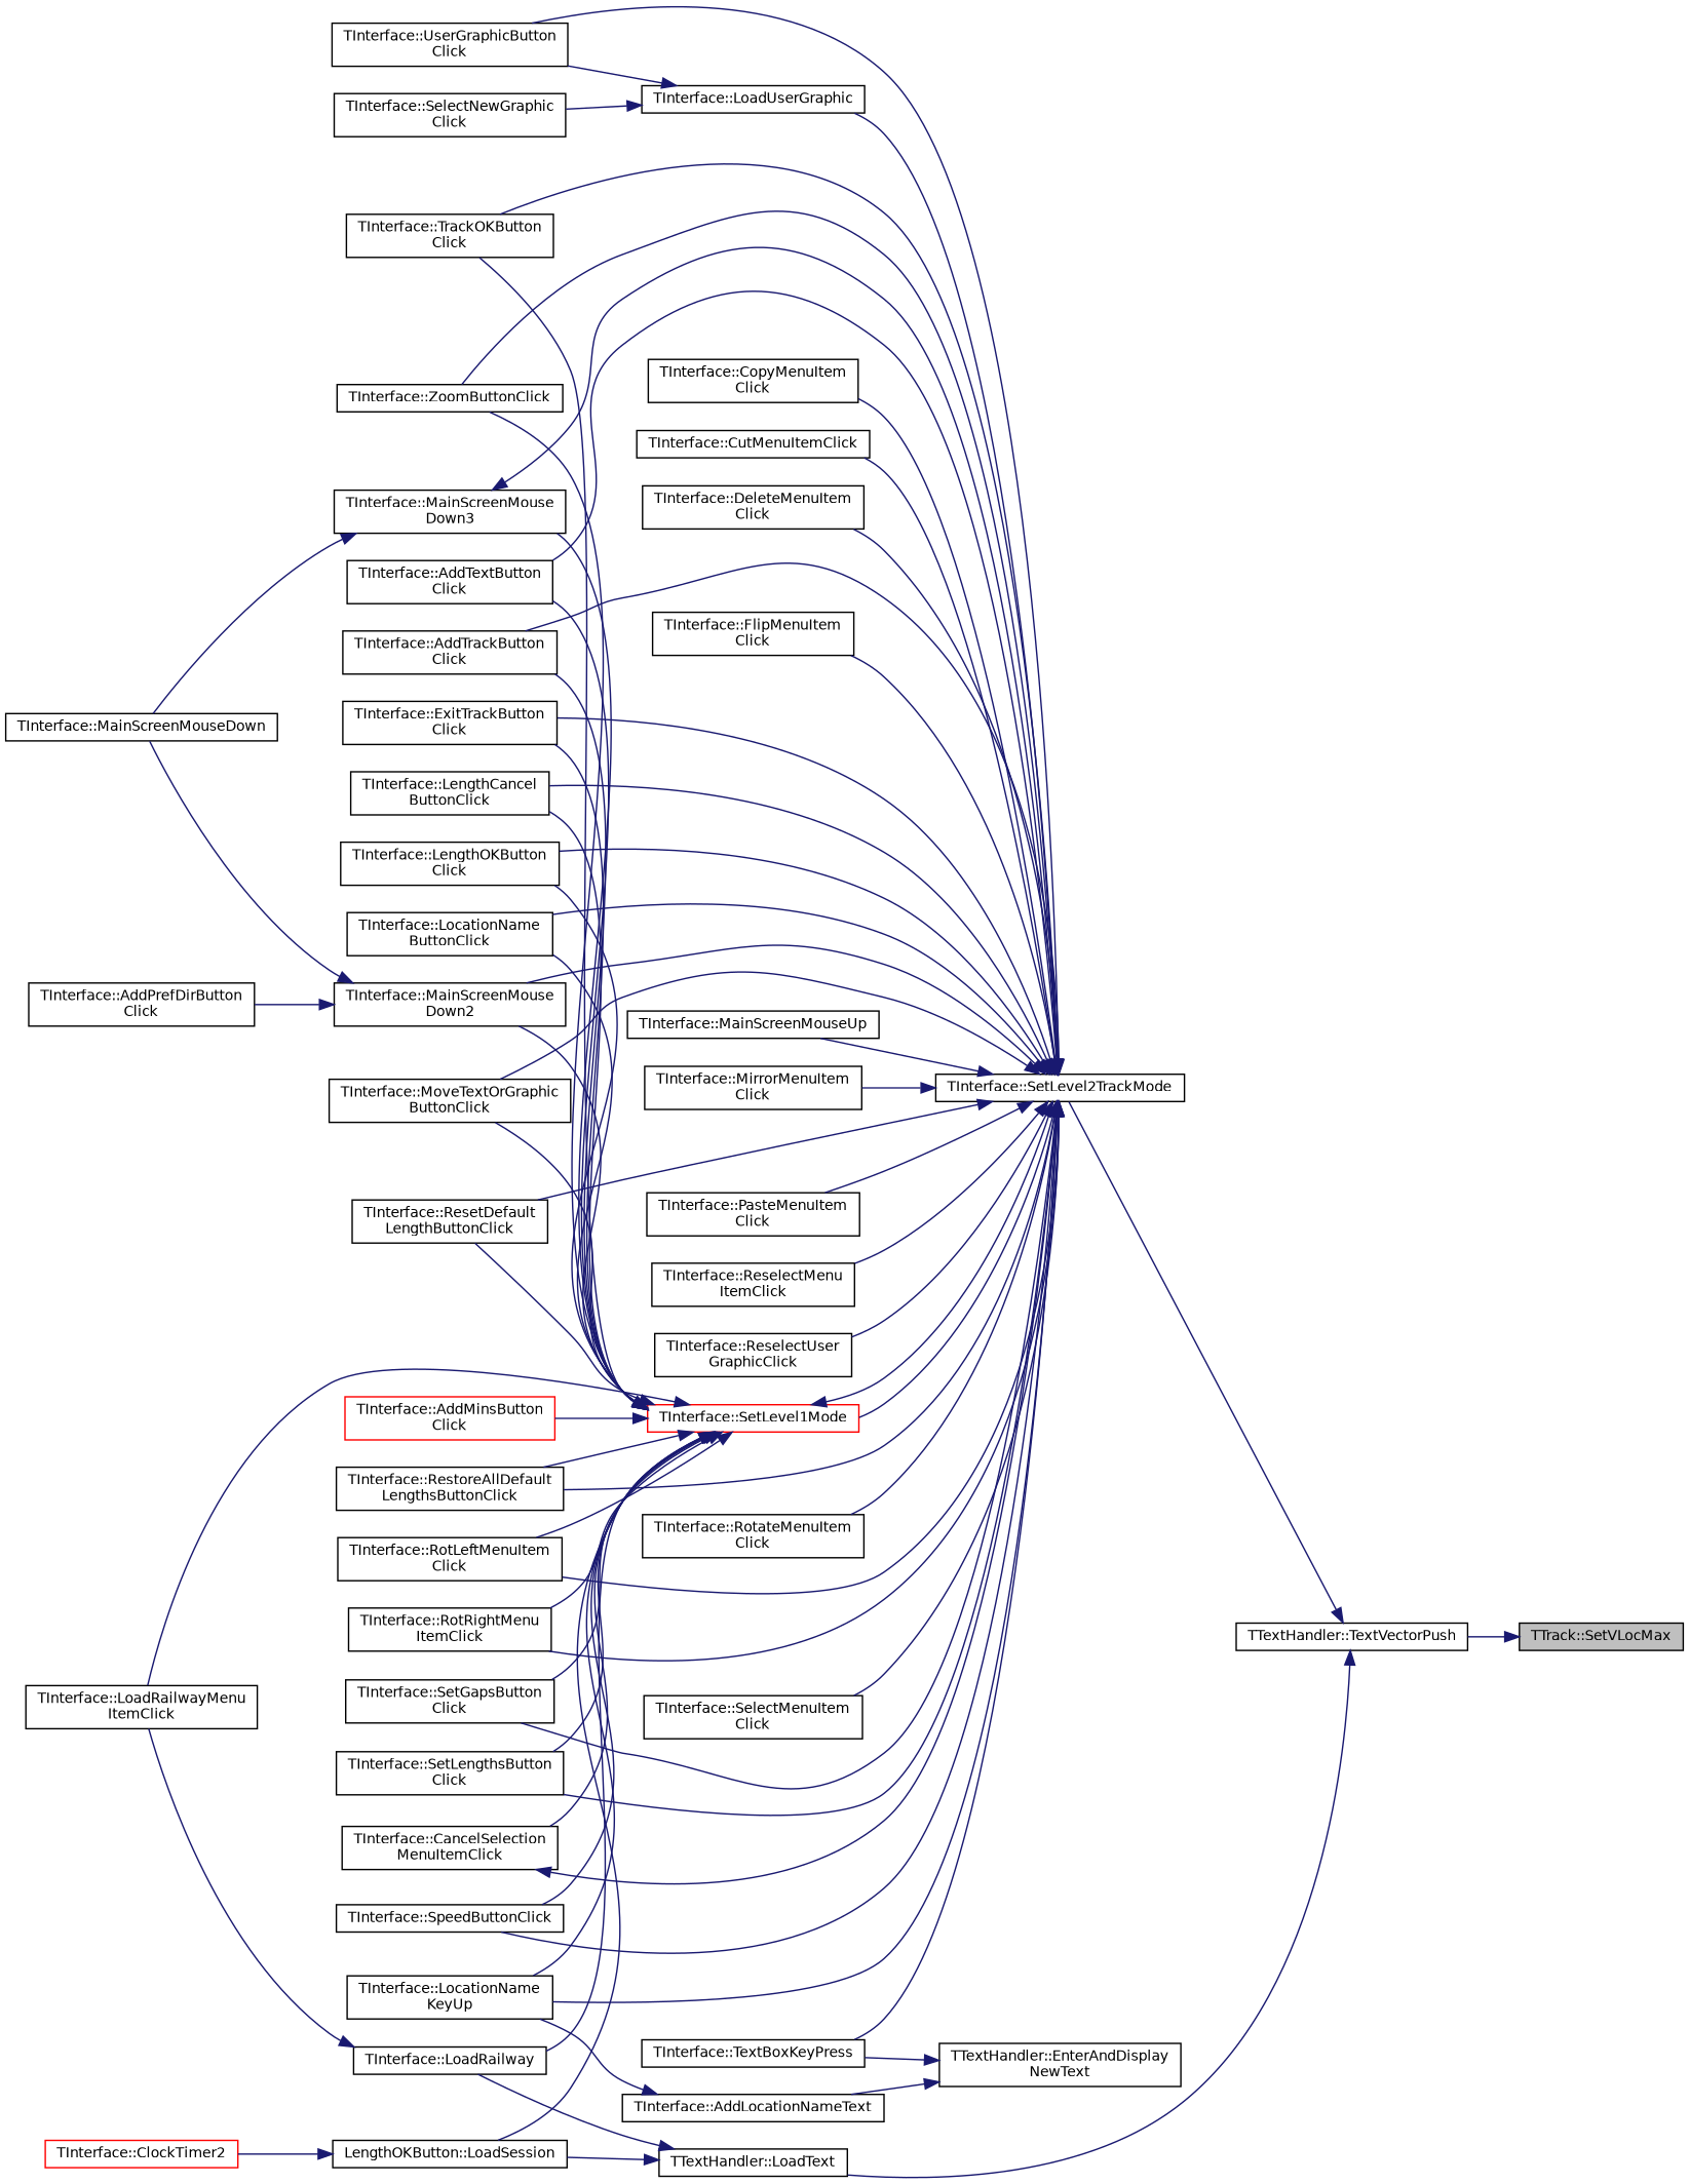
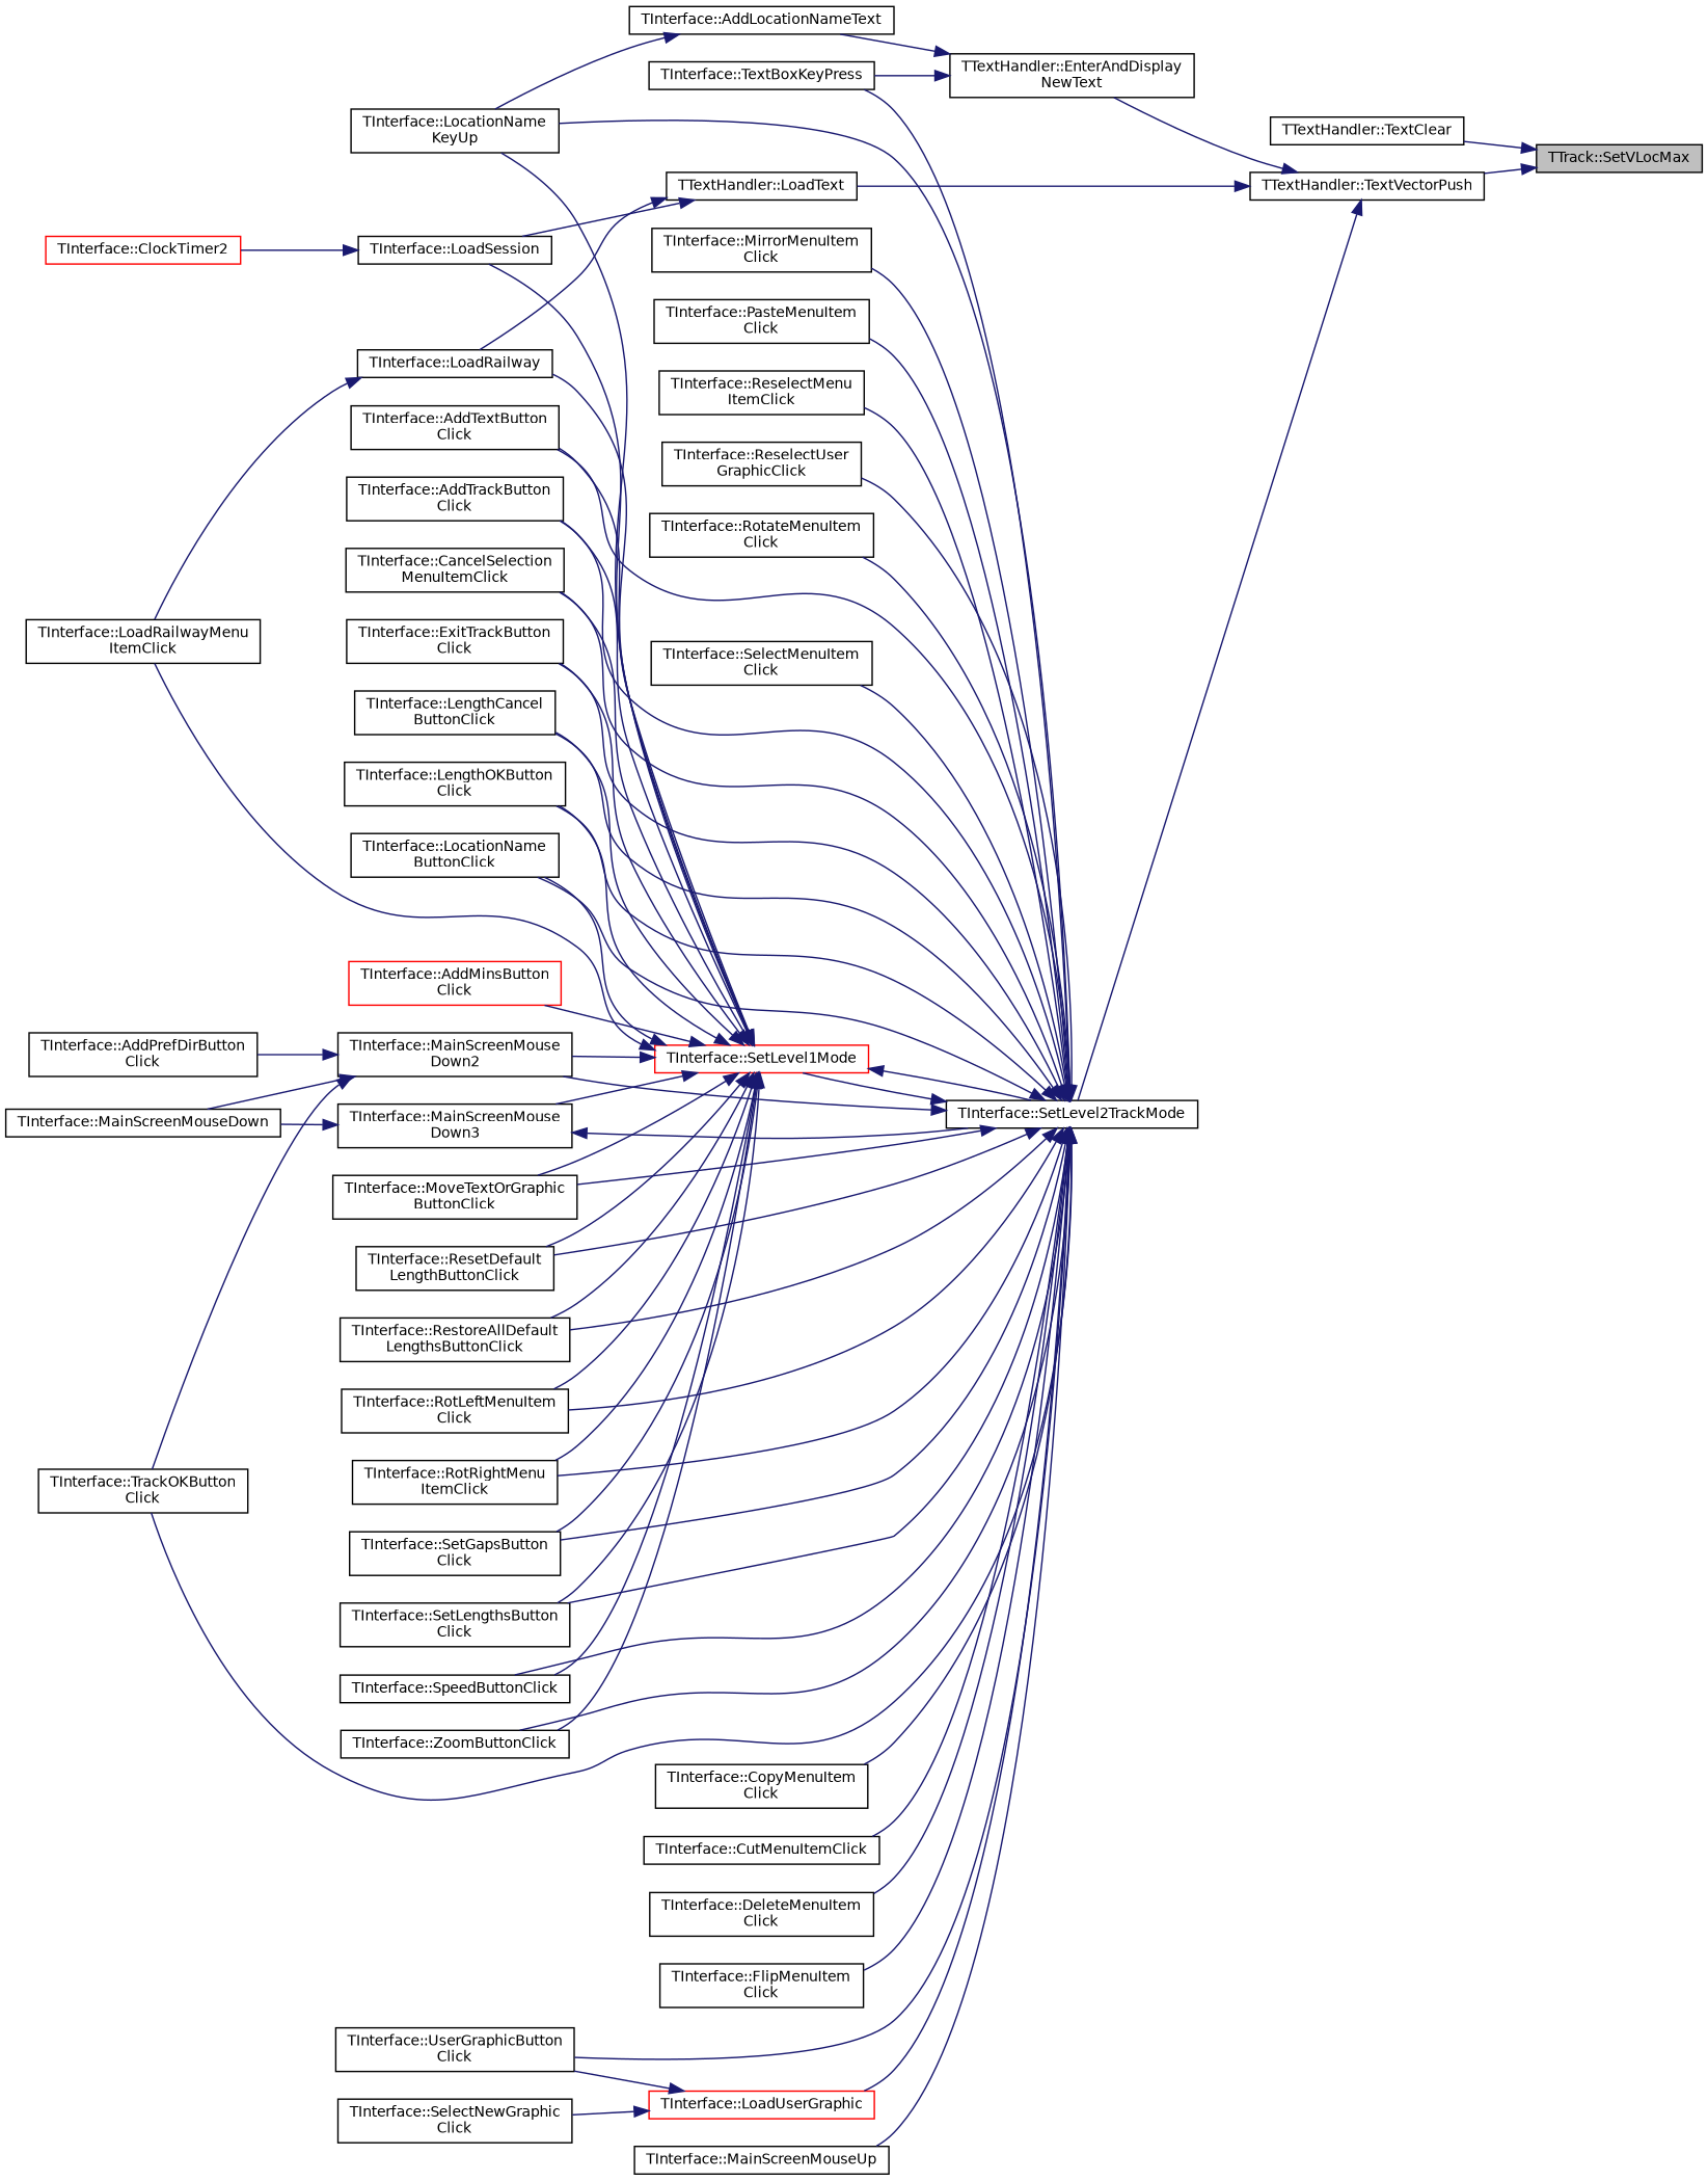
  digraph {
    rankdir=RL
    node [color=black fillcolor=white fontname=Helvetica fontsize=10 shape=record style=filled]
    edge [color=midnightblue dir=back fontname=Helvetica fontsize=10 labelfontname=Helvetica labelfontsize=10 style=solid]
    n1 [fillcolor=grey75 fontcolor=black height=0.2 label="TTrack::SetVLocMax" width=0.4]
+   n2 [height=0.2 label="TTextHandler::TextClear" width=0.4]
    n3 [height=0.2 label="TTextHandler::TextVectorPush" width=0.4]
    n4 [height=0.2 label="TTextHandler::EnterAndDisplay\lNewText" width=0.4]
    n5 [height=0.2 label="TTextHandler::LoadText" width=0.4]
    n6 [height=0.2 label="TInterface::SetLevel2TrackMode" width=0.4]
    n7 [height=0.2 label="TInterface::AddLocationNameText" width=0.4]
    n8 [height=0.2 label="TInterface::TextBoxKeyPress" width=0.4]
    n9 [height=0.2 label="TInterface::LoadRailway" width=0.4]
-   n10 [height=0.2 label="LengthOKButton::LoadSession" width=0.4]
+   n10 [height=0.2 label="TInterface::LoadSession" width=0.4]
    n11 [height=0.2 label="TInterface::LocationName\lKeyUp" width=0.4]
    n12 [height=0.2 label="TInterface::AddTextButton\lClick" width=0.4]
    n13 [height=0.2 label="TInterface::AddTrackButton\lClick" width=0.4]
    n14 [height=0.2 label="TInterface::CancelSelection\lMenuItemClick" width=0.4]
    n15 [height=0.2 label="TInterface::CopyMenuItem\lClick" width=0.4]
    n16 [height=0.2 label="TInterface::CutMenuItemClick" width=0.4]
    n17 [height=0.2 label="TInterface::DeleteMenuItem\lClick" width=0.4]
    n18 [height=0.2 label="TInterface::ExitTrackButton\lClick" width=0.4]
    n19 [height=0.2 label="TInterface::FlipMenuItem\lClick" width=0.4]
    n20 [height=0.2 label="TInterface::LengthCancel\lButtonClick" width=0.4]
    n21 [height=0.2 label="TInterface::LengthOKButton\lClick" width=0.4]
-   n22 [height=0.2 label="TInterface::LoadUserGraphic" width=0.4]
+   n22 [color=red height=0.2 label="TInterface::LoadUserGraphic" width=0.4]
    n23 [height=0.2 label="TInterface::UserGraphicButton\lClick" width=0.4]
    n24 [height=0.2 label="TInterface::LocationName\lButtonClick" width=0.4]
    n25 [height=0.2 label="TInterface::MainScreenMouse\lDown2" width=0.4]
    n26 [height=0.2 label="TInterface::MainScreenMouseUp" width=0.4]
    n27 [height=0.2 label="TInterface::MirrorMenuItem\lClick" width=0.4]
    n28 [height=0.2 label="TInterface::MoveTextOrGraphic\lButtonClick" width=0.4]
    n29 [height=0.2 label="TInterface::PasteMenuItem\lClick" width=0.4]
    n30 [height=0.2 label="TInterface::ReselectMenu\lItemClick" width=0.4]
    n31 [height=0.2 label="TInterface::ReselectUser\lGraphicClick" width=0.4]
    n32 [height=0.2 label="TInterface::ResetDefault\lLengthButtonClick" width=0.4]
    n33 [height=0.2 label="TInterface::RestoreAllDefault\lLengthsButtonClick" width=0.4]
    n34 [height=0.2 label="TInterface::RotateMenuItem\lClick" width=0.4]
    n35 [height=0.2 label="TInterface::RotLeftMenuItem\lClick" width=0.4]
    n36 [height=0.2 label="TInterface::RotRightMenu\lItemClick" width=0.4]
    n37 [height=0.2 label="TInterface::SelectMenuItem\lClick" width=0.4]
    n38 [height=0.2 label="TInterface::SetGapsButton\lClick" width=0.4]
    n39 [height=0.2 label="TInterface::SetLengthsButton\lClick" width=0.4]
    n40 [color=red height=0.2 label="TInterface::SetLevel1Mode" width=0.4]
    n41 [height=0.2 label="TInterface::SpeedButtonClick" width=0.4]
    n42 [height=0.2 label="TInterface::TrackOKButton\lClick" width=0.4]
    n43 [height=0.2 label="TInterface::ZoomButtonClick" width=0.4]
    n44 [height=0.2 label="TInterface::LoadRailwayMenu\lItemClick" width=0.4]
    n45 [color=red height=0.2 label="TInterface::ClockTimer2" width=0.4]
    n46 [height=0.2 label="TInterface::SelectNewGraphic\lClick" width=0.4]
    n47 [height=0.2 label="TInterface::MainScreenMouseDown" width=0.4]
    n48 [height=0.2 label="TInterface::AddPrefDirButton\lClick" width=0.4]
    n49 [height=0.2 label="TInterface::MainScreenMouse\lDown3" width=0.4]
    n50 [color=red height=0.2 label="TInterface::AddMinsButton\lClick" width=0.4]
+   n1 -> n2
    n1 -> n3
+   n3 -> n4
    n3 -> n5
    n3 -> n6
    n4 -> n7
    n4 -> n8
    n5 -> n9
    n5 -> n10
    n6 -> n8
    n6 -> n11
    n6 -> n12
    n6 -> n13
-   n14 -> n6
+   n6 -> n14
    n6 -> n15
    n6 -> n16
    n6 -> n17
    n6 -> n18
    n6 -> n19
    n6 -> n20
    n6 -> n21
    n6 -> n22
    n6 -> n23
    n6 -> n24
    n6 -> n25
    n6 -> n26
    n6 -> n27
    n6 -> n28
    n6 -> n29
    n6 -> n30
    n6 -> n31
    n6 -> n32
    n6 -> n33
    n6 -> n34
    n6 -> n35
    n6 -> n36
    n6 -> n37
    n6 -> n38
    n6 -> n39
    n6 -> n40
    n6 -> n41
    n6 -> n42
    n6 -> n43
    n7 -> n11
    n9 -> n44
    n10 -> n45
    n22 -> n23
    n22 -> n46
    n25 -> n47
    n25 -> n48
    n40 -> n6
    n40 -> n9
    n40 -> n10
    n40 -> n11
    n40 -> n12
    n40 -> n13
    n40 -> n14
    n40 -> n18
    n40 -> n20
    n40 -> n21
    n40 -> n24
    n40 -> n25
    n40 -> n28
    n40 -> n32
    n40 -> n33
    n40 -> n35
    n40 -> n36
    n40 -> n38
    n40 -> n39
    n40 -> n41
-   n40 -> n42
+   n25 -> n42
    n40 -> n43
    n40 -> n44
    n40 -> n49
    n40 -> n50
    n49 -> n6
    n49 -> n47
  }
